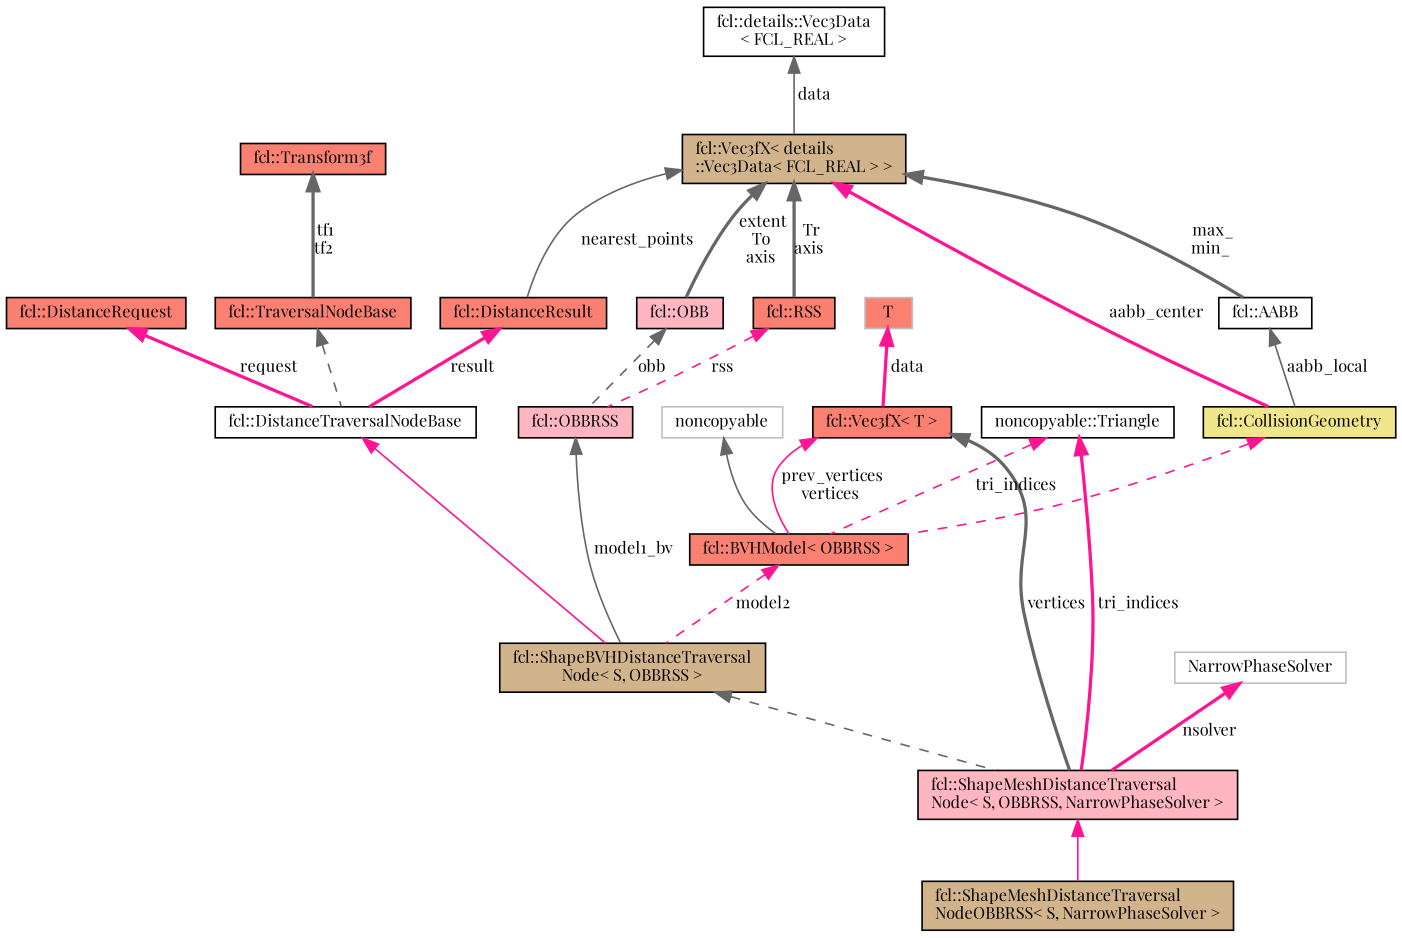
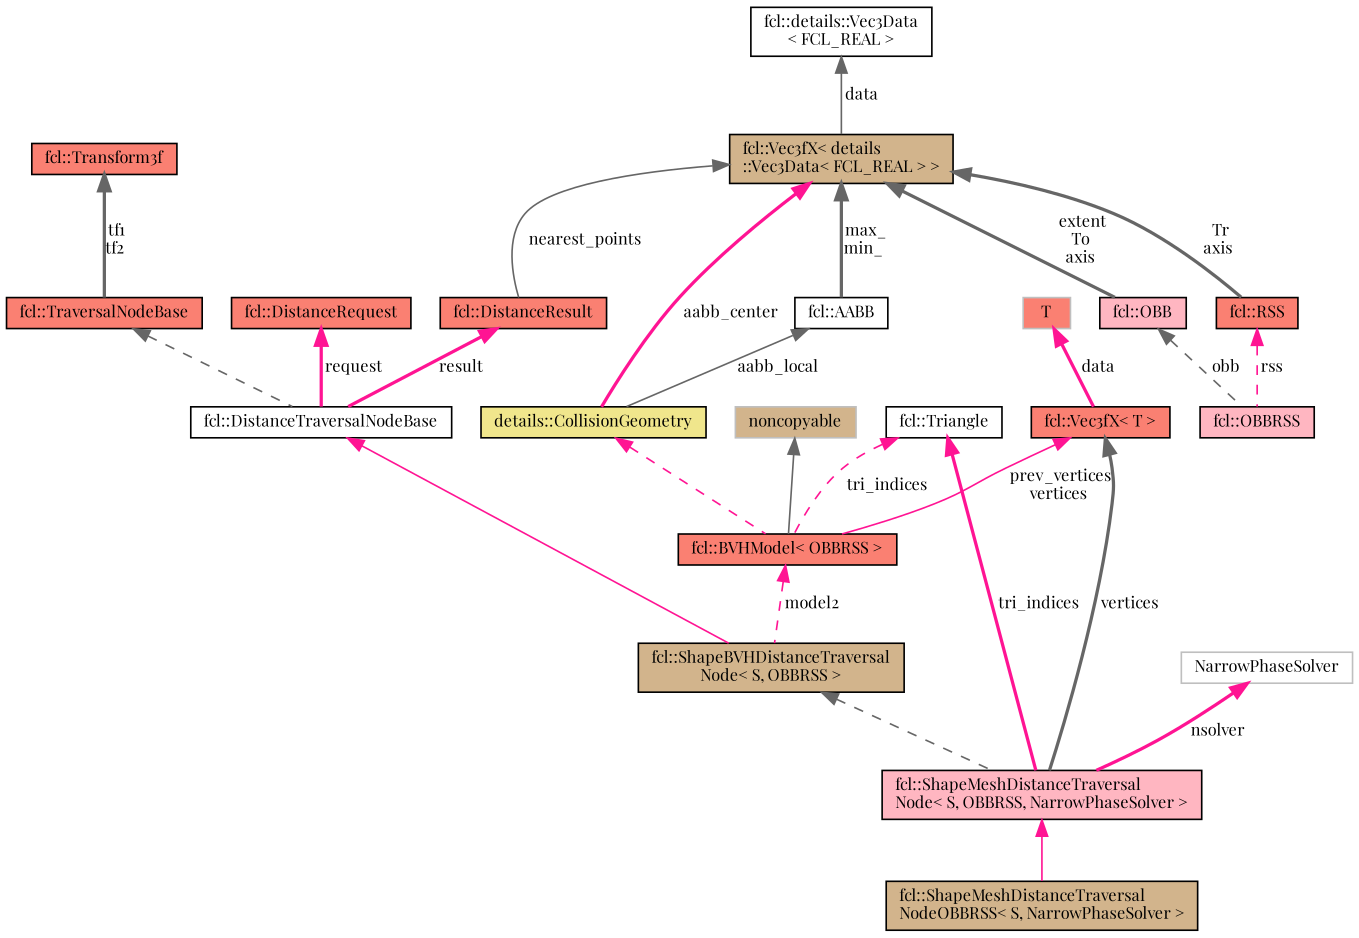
  digraph {
    fontname="Playfair Display"
    rankdir=TB
    node [color=black fillcolor=salmon fontname="Playfair Display" fontsize=10 shape=record style=filled]
    edge [color=deeppink dir=back fontname="Playfair Display" fontsize=10 labelfontname=FreeSans labelfontsize=10 style=bold]
    n1 [fillcolor=tan fontcolor=black height=0.2 label="fcl::ShapeMeshDistanceTraversal\lNodeOBBRSS\< S, NarrowPhaseSolver \>" width=0.4]
    n2 [fillcolor=lightpink height=0.2 label="fcl::ShapeMeshDistanceTraversal\lNode\< S, OBBRSS, NarrowPhaseSolver \>" width=0.4]
    n3 [fillcolor=tan height=0.2 label="fcl::ShapeBVHDistanceTraversal\lNode\< S, OBBRSS \>" width=0.4]
    n4 [fillcolor=white height=0.2 label="fcl::DistanceTraversalNodeBase" width=0.4]
    n5 [height=0.2 label="fcl::TraversalNodeBase" width=0.4]
    n6 [height=0.2 label="fcl::Transform3f" width=0.4]
    n7 [height=0.2 label="fcl::DistanceResult" width=0.4]
    n8 [fillcolor=tan height=0.2 label="fcl::Vec3fX\< details\l::Vec3Data\< FCL_REAL \> \>" width=0.4]
-   n9 [fillcolor=khaki height=0.2 label="fcl::CollisionGeometry" width=0.4]
+   n9 [fillcolor=khaki height=0.2 label="details::CollisionGeometry" width=0.4]
    n10 [fillcolor=white height=0.2 label="fcl::AABB" width=0.4]
    n11 [fillcolor=lightpink height=0.2 label="fcl::OBB" width=0.4]
    n12 [height=0.2 label="fcl::RSS" width=0.4]
    n13 [height=0.2 label="fcl::BVHModel\< OBBRSS \>" width=0.4]
    n14 [fillcolor=lightpink height=0.2 label="fcl::OBBRSS" width=0.4]
    n15 [fillcolor=white height=0.2 label="fcl::details::Vec3Data\l\< FCL_REAL \>" width=0.4]
    n16 [height=0.2 label="fcl::DistanceRequest" width=0.4]
-   n17 [color=grey75 fillcolor=white height=0.2 label=noncopyable width=0.4]
+   n17 [color=grey75 fillcolor=tan height=0.2 label=noncopyable width=0.4]
    n18 [height=0.2 label="fcl::Vec3fX\< T \>" width=0.4]
    n19 [color=grey75 height=0.2 label=T width=0.4]
-   n20 [fillcolor=white height=0.2 label="noncopyable::Triangle" width=0.4]
+   n20 [fillcolor=white height=0.2 label="fcl::Triangle" width=0.4]
    n21 [color=grey75 fillcolor=white height=0.2 label=NarrowPhaseSolver width=0.4]
    n2 -> n1 [style=solid]
    n3 -> n2 [color=gray40 style=dashed]
    n4 -> n3 [style=solid]
    n5 -> n4 [color=gray40 style=dashed]
    n6 -> n5 [color=gray40 label=" tf1\ntf2"]
    n7 -> n4 [label=" result"]
    n8 -> n7 [color=gray40 label=" nearest_points" style=solid]
    n8 -> n9 [label=" aabb_center"]
    n8 -> n10 [color=gray40 label=" max_\nmin_"]
    n8 -> n11 [color=gray40 label=" extent\nTo\naxis"]
    n8 -> n12 [color=gray40 label=" Tr\naxis"]
    n9 -> n13 [style=dashed]
    n10 -> n9 [color=gray40 label=" aabb_local" style=solid]
    n11 -> n14 [color=gray40 label=" obb" style=dashed]
    n12 -> n14 [label=" rss" style=dashed]
    n13 -> n3 [label=" model2" style=dashed]
-   n14 -> n3 [color=gray40 label=" model1_bv" style=solid]
    n15 -> n8 [color=gray40 label=" data" style=solid]
    n16 -> n4 [label=" request"]
    n17 -> n13 [color=gray40 style=solid]
    n18 -> n2 [color=gray40 label=" vertices"]
    n18 -> n13 [label=" prev_vertices\nvertices" style=solid]
    n19 -> n18 [label=" data"]
    n20 -> n2 [label=" tri_indices"]
    n20 -> n13 [label=" tri_indices" style=dashed]
    n21 -> n2 [label=" nsolver"]
  }
